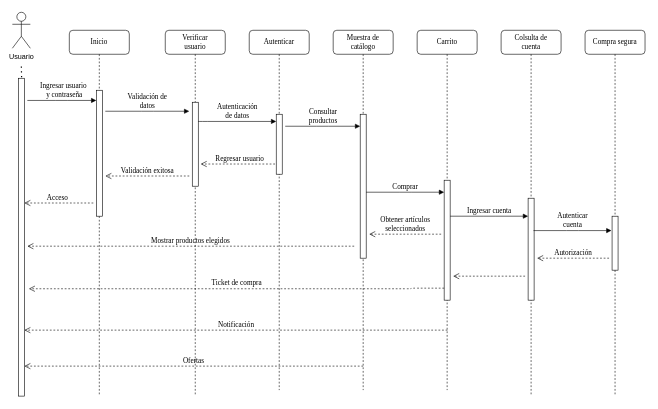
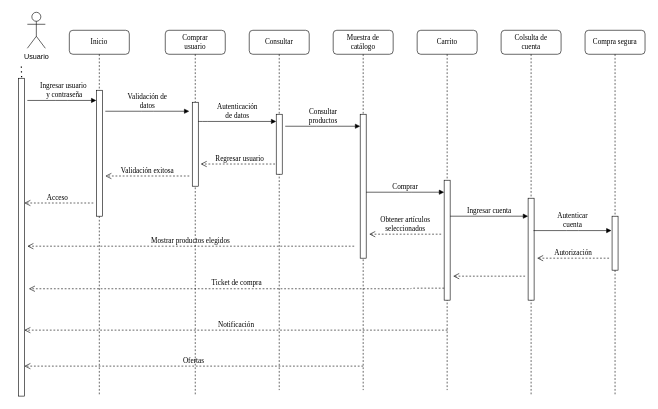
  <mxCell id="0" />
  <mxCell id="1" parent="0" />
  <mxCell id="2" value="Inicio" style="shape=umlLifeline;perimeter=lifelinePerimeter;whiteSpace=wrap;html=1;container=1;collapsible=0;recursiveResize=0;outlineConnect=0;rounded=1;shadow=0;comic=0;labelBackgroundColor=none;strokeWidth=1;fontFamily=Verdana;fontSize=12;align=center;" parent="1" vertex="1"><mxGeometry x="115" y="50" width="100" height="610" as="geometry" /></mxCell>
  <mxCell id="3" value="" style="html=1;points=[];perimeter=orthogonalPerimeter;rounded=0;shadow=0;comic=0;labelBackgroundColor=none;strokeWidth=1;fontFamily=Verdana;fontSize=12;align=center;" parent="2" vertex="1"><mxGeometry x="45" y="100" width="10" height="210" as="geometry" /></mxCell>
  <mxCell id="4" value="Acceso" style="html=1;verticalAlign=bottom;endArrow=open;dashed=1;endSize=8;labelBackgroundColor=none;fontFamily=Verdana;fontSize=12;edgeStyle=elbowEdgeStyle;elbow=horizontal;" edge="1" parent="2"><mxGeometry x="0.043" relative="1" as="geometry"><mxPoint x="-75" y="288" as="targetPoint" /><Array as="points"><mxPoint y="288" /><mxPoint x="30" y="288" /></Array><mxPoint x="40" y="288" as="sourcePoint" /><mxPoint as="offset" /></mxGeometry></mxCell>
  <mxCell id="5" value="Ingresar usuario&lt;br&gt;&amp;nbsp;y contraseña" style="html=1;verticalAlign=bottom;endArrow=block;labelBackgroundColor=none;fontFamily=Verdana;fontSize=12;edgeStyle=elbowEdgeStyle;elbow=vertical;" parent="2" edge="1"><mxGeometry x="0.043" relative="1" as="geometry"><mxPoint x="-70" y="117" as="sourcePoint" /><mxPoint x="45" y="117" as="targetPoint" /><mxPoint as="offset" /></mxGeometry></mxCell>
- <mxCell id="6" value="Verificar&lt;br&gt;usuario" style="shape=umlLifeline;perimeter=lifelinePerimeter;whiteSpace=wrap;html=1;container=1;collapsible=0;recursiveResize=0;outlineConnect=0;rounded=1;shadow=0;comic=0;labelBackgroundColor=none;strokeWidth=1;fontFamily=Verdana;fontSize=12;align=center;" parent="1" vertex="1"><mxGeometry x="275" y="50" width="100" height="610" as="geometry" /></mxCell>
+ <mxCell id="6" value="Comprar&lt;br&gt;usuario" style="shape=umlLifeline;perimeter=lifelinePerimeter;whiteSpace=wrap;html=1;container=1;collapsible=0;recursiveResize=0;outlineConnect=0;rounded=1;shadow=0;comic=0;labelBackgroundColor=none;strokeWidth=1;fontFamily=Verdana;fontSize=12;align=center;" parent="1" vertex="1"><mxGeometry x="275" y="50" width="100" height="610" as="geometry" /></mxCell>
  <mxCell id="7" value="" style="html=1;points=[];perimeter=orthogonalPerimeter;rounded=0;shadow=0;comic=0;labelBackgroundColor=none;strokeWidth=1;fontFamily=Verdana;fontSize=12;align=center;" parent="6" vertex="1"><mxGeometry x="45" y="120" width="10" height="140" as="geometry" /></mxCell>
  <mxCell id="8" value="Validación exitosa" style="html=1;verticalAlign=bottom;endArrow=open;dashed=1;endSize=8;labelBackgroundColor=none;fontFamily=Verdana;fontSize=12;edgeStyle=elbowEdgeStyle;elbow=vertical;" edge="1" parent="6"><mxGeometry relative="1" as="geometry"><mxPoint x="-100" y="243" as="targetPoint" /><Array as="points"><mxPoint y="243" /><mxPoint x="30" y="243" /></Array><mxPoint x="40" y="243" as="sourcePoint" /></mxGeometry></mxCell>
- <mxCell id="9" value="Autenticar" style="shape=umlLifeline;perimeter=lifelinePerimeter;whiteSpace=wrap;html=1;container=1;collapsible=0;recursiveResize=0;outlineConnect=0;rounded=1;shadow=0;comic=0;labelBackgroundColor=none;strokeWidth=1;fontFamily=Verdana;fontSize=12;align=center;" parent="1" vertex="1"><mxGeometry x="415" y="50" width="100" height="600" as="geometry" /></mxCell>
+ <mxCell id="9" value="Consultar" style="shape=umlLifeline;perimeter=lifelinePerimeter;whiteSpace=wrap;html=1;container=1;collapsible=0;recursiveResize=0;outlineConnect=0;rounded=1;shadow=0;comic=0;labelBackgroundColor=none;strokeWidth=1;fontFamily=Verdana;fontSize=12;align=center;" parent="1" vertex="1"><mxGeometry x="415" y="50" width="100" height="600" as="geometry" /></mxCell>
  <mxCell id="10" value="Regresar usuario" style="html=1;verticalAlign=bottom;endArrow=open;dashed=1;endSize=8;labelBackgroundColor=none;fontFamily=Verdana;fontSize=12;edgeStyle=elbowEdgeStyle;elbow=horizontal;entryX=1.211;entryY=0.615;entryDx=0;entryDy=0;entryPerimeter=0;" edge="1" parent="9"><mxGeometry relative="1" as="geometry"><mxPoint x="-81" y="223" as="targetPoint" /><Array as="points"><mxPoint x="7" y="222" /><mxPoint x="37" y="222" /></Array><mxPoint x="49" y="223" as="sourcePoint" /></mxGeometry></mxCell>
  <mxCell id="11" value="Muestra de&lt;br&gt;catálogo" style="shape=umlLifeline;perimeter=lifelinePerimeter;whiteSpace=wrap;html=1;container=1;collapsible=0;recursiveResize=0;outlineConnect=0;rounded=1;shadow=0;comic=0;labelBackgroundColor=none;strokeWidth=1;fontFamily=Verdana;fontSize=12;align=center;" parent="1" vertex="1"><mxGeometry x="555" y="50" width="100" height="600" as="geometry" /></mxCell>
  <mxCell id="12" value="" style="html=1;points=[];perimeter=orthogonalPerimeter;rounded=0;shadow=0;comic=0;labelBackgroundColor=none;strokeWidth=1;fontFamily=Verdana;fontSize=12;align=center;" parent="11" vertex="1"><mxGeometry x="45" y="140" width="10" height="240" as="geometry" /></mxCell>
  <mxCell id="13" value="Mostrar productos elegidos" style="html=1;verticalAlign=bottom;endArrow=open;dashed=1;endSize=8;labelBackgroundColor=none;fontFamily=Verdana;fontSize=12;edgeStyle=elbowEdgeStyle;elbow=horizontal;" edge="1" parent="11"><mxGeometry relative="1" as="geometry"><mxPoint x="-510" y="360" as="targetPoint" /><Array as="points"><mxPoint x="-20" y="360" /><mxPoint x="10" y="360" /></Array><mxPoint x="35" y="360" as="sourcePoint" /></mxGeometry></mxCell>
  <mxCell id="14" value="Notificación" style="html=1;verticalAlign=bottom;endArrow=open;dashed=1;endSize=8;labelBackgroundColor=none;fontFamily=Verdana;fontSize=12;edgeStyle=elbowEdgeStyle;elbow=horizontal;" edge="1" parent="11"><mxGeometry relative="1" as="geometry"><mxPoint x="-515" y="500" as="targetPoint" /><Array as="points"><mxPoint x="135.5" y="500" /><mxPoint x="165.5" y="500" /></Array><mxPoint x="190.5" y="500" as="sourcePoint" /></mxGeometry></mxCell>
  <mxCell id="15" value="Carrito" style="shape=umlLifeline;perimeter=lifelinePerimeter;whiteSpace=wrap;html=1;container=1;collapsible=0;recursiveResize=0;outlineConnect=0;rounded=1;shadow=0;comic=0;labelBackgroundColor=none;strokeWidth=1;fontFamily=Verdana;fontSize=12;align=center;" parent="1" vertex="1"><mxGeometry x="695" y="50" width="100" height="600" as="geometry" /></mxCell>
  <mxCell id="16" value="" style="html=1;points=[];perimeter=orthogonalPerimeter;rounded=0;shadow=0;comic=0;labelBackgroundColor=none;strokeWidth=1;fontFamily=Verdana;fontSize=12;align=center;" parent="15" vertex="1"><mxGeometry x="45" y="250" width="10" height="200" as="geometry" /></mxCell>
  <mxCell id="17" value="Obtener artículos &lt;br&gt;seleccionados" style="html=1;verticalAlign=bottom;endArrow=open;dashed=1;endSize=8;labelBackgroundColor=none;fontFamily=Verdana;fontSize=12;edgeStyle=elbowEdgeStyle;elbow=horizontal;" edge="1" parent="15"><mxGeometry relative="1" as="geometry"><mxPoint x="-80" y="340" as="targetPoint" /><Array as="points"><mxPoint x="-5" y="340" /><mxPoint x="25" y="340" /></Array><mxPoint x="40" y="340" as="sourcePoint" /></mxGeometry></mxCell>
  <mxCell id="18" value="Ticket de compra" style="html=1;verticalAlign=bottom;endArrow=open;dashed=1;endSize=8;labelBackgroundColor=none;fontFamily=Verdana;fontSize=12;edgeStyle=elbowEdgeStyle;elbow=horizontal;" edge="1" parent="15"><mxGeometry relative="1" as="geometry"><mxPoint x="-647.5" y="431" as="targetPoint" /><Array as="points"><mxPoint x="-10" y="430" /><mxPoint x="20" y="430" /></Array><mxPoint x="45" y="430" as="sourcePoint" /></mxGeometry></mxCell>
  <mxCell id="19" value="Colsulta de&lt;br&gt;cuenta" style="shape=umlLifeline;perimeter=lifelinePerimeter;whiteSpace=wrap;html=1;container=1;collapsible=0;recursiveResize=0;outlineConnect=0;rounded=1;shadow=0;comic=0;labelBackgroundColor=none;strokeWidth=1;fontFamily=Verdana;fontSize=12;align=center;" parent="1" vertex="1"><mxGeometry x="835" y="50" width="100" height="610" as="geometry" /></mxCell>
  <mxCell id="20" value="" style="html=1;points=[];perimeter=orthogonalPerimeter;rounded=0;shadow=0;comic=0;labelBackgroundColor=none;strokeColor=#000000;strokeWidth=1;fillColor=#FFFFFF;fontFamily=Verdana;fontSize=12;fontColor=#000000;align=center;" parent="19" vertex="1"><mxGeometry x="45" y="280" width="10" height="170" as="geometry" /></mxCell>
  <mxCell id="21" value="Ingresar cuenta" style="html=1;verticalAlign=bottom;endArrow=block;entryX=0;entryY=0;labelBackgroundColor=none;fontFamily=Verdana;fontSize=12;edgeStyle=elbowEdgeStyle;elbow=vertical;" edge="1" parent="19"><mxGeometry relative="1" as="geometry"><mxPoint x="-85" y="310" as="sourcePoint" /><mxPoint x="45" y="310" as="targetPoint" /></mxGeometry></mxCell>
  <mxCell id="22" value="" style="html=1;verticalAlign=bottom;endArrow=open;dashed=1;endSize=8;labelBackgroundColor=none;fontFamily=Verdana;fontSize=12;edgeStyle=elbowEdgeStyle;elbow=horizontal;" edge="1" parent="19"><mxGeometry relative="1" as="geometry"><mxPoint x="-80" y="410" as="targetPoint" /><Array as="points"><mxPoint x="-5" y="410" /><mxPoint x="25" y="410" /></Array><mxPoint x="40" y="410" as="sourcePoint" /><mxPoint as="offset" /></mxGeometry></mxCell>
  <mxCell id="23" value="" style="html=1;points=[];perimeter=orthogonalPerimeter;rounded=0;shadow=0;comic=0;labelBackgroundColor=none;strokeWidth=1;fontFamily=Verdana;fontSize=12;align=center;" parent="1" vertex="1"><mxGeometry x="460" y="190" width="10" height="100" as="geometry" /></mxCell>
  <mxCell id="24" value="Autenticación&lt;br&gt;de datos" style="html=1;verticalAlign=bottom;endArrow=block;labelBackgroundColor=none;fontFamily=Verdana;fontSize=12;edgeStyle=elbowEdgeStyle;elbow=vertical;" parent="1" edge="1"><mxGeometry relative="1" as="geometry"><mxPoint x="330" y="202" as="sourcePoint" /><Array as="points"><mxPoint x="335" y="202" /></Array><mxPoint x="460" y="202" as="targetPoint" /></mxGeometry></mxCell>
  <mxCell id="25" value="Consultar &lt;br&gt;productos" style="html=1;verticalAlign=bottom;endArrow=block;entryX=0;entryY=0;labelBackgroundColor=none;fontFamily=Verdana;fontSize=12;edgeStyle=elbowEdgeStyle;elbow=vertical;" parent="1" edge="1"><mxGeometry relative="1" as="geometry"><mxPoint x="475" y="210" as="sourcePoint" /><mxPoint x="600" y="210" as="targetPoint" /></mxGeometry></mxCell>
  <mxCell id="26" value="Validación de&lt;br&gt;datos" style="html=1;verticalAlign=bottom;endArrow=block;labelBackgroundColor=none;fontFamily=Verdana;fontSize=12;edgeStyle=elbowEdgeStyle;elbow=vertical;" parent="1" edge="1"><mxGeometry relative="1" as="geometry"><mxPoint x="175" y="185" as="sourcePoint" /><mxPoint x="315" y="185" as="targetPoint" /></mxGeometry></mxCell>
- <mxCell id="27" value="Usuario" style="shape=umlActor;verticalLabelPosition=bottom;verticalAlign=top;html=1;" vertex="1" parent="1"><mxGeometry x="20" y="20" width="30" height="60" as="geometry" /></mxCell>
+ <mxCell id="27" value="Usuario" style="shape=umlActor;verticalLabelPosition=bottom;verticalAlign=top;html=1;" vertex="1" parent="1"><mxGeometry x="45" y="20" width="30" height="60" as="geometry" /></mxCell>
  <mxCell id="28" value="" style="html=1;points=[];perimeter=orthogonalPerimeter;rounded=0;shadow=0;comic=0;labelBackgroundColor=none;strokeWidth=1;fontFamily=Verdana;fontSize=12;align=center;" vertex="1" parent="1"><mxGeometry x="30" y="130" width="10" height="530" as="geometry" /></mxCell>
  <mxCell id="29" value="" style="endArrow=none;dashed=1;html=1;dashPattern=1 3;strokeWidth=2;rounded=0;exitX=0.542;exitY=-0.003;exitDx=0;exitDy=0;exitPerimeter=0;" edge="1" parent="1" source="28"><mxGeometry width="50" height="50" relative="1" as="geometry"><mxPoint x="37" y="126.88" as="sourcePoint" /><mxPoint x="35" y="110" as="targetPoint" /></mxGeometry></mxCell>
  <mxCell id="30" value="Compra segura" style="shape=umlLifeline;perimeter=lifelinePerimeter;whiteSpace=wrap;html=1;container=1;collapsible=0;recursiveResize=0;outlineConnect=0;rounded=1;shadow=0;comic=0;labelBackgroundColor=none;strokeWidth=1;fontFamily=Verdana;fontSize=12;align=center;" vertex="1" parent="1"><mxGeometry x="975" y="50" width="100" height="610" as="geometry" /></mxCell>
  <mxCell id="31" value="" style="html=1;points=[];perimeter=orthogonalPerimeter;rounded=0;shadow=0;comic=0;labelBackgroundColor=none;strokeColor=#000000;strokeWidth=1;fillColor=#FFFFFF;fontFamily=Verdana;fontSize=12;fontColor=#000000;align=center;" vertex="1" parent="30"><mxGeometry x="45" y="310" width="10" height="90" as="geometry" /></mxCell>
  <mxCell id="32" value="Comprar" style="html=1;verticalAlign=bottom;endArrow=block;entryX=0;entryY=0;labelBackgroundColor=none;fontFamily=Verdana;fontSize=12;edgeStyle=elbowEdgeStyle;elbow=vertical;" edge="1" parent="1"><mxGeometry relative="1" as="geometry"><mxPoint x="610" y="320" as="sourcePoint" /><mxPoint x="740" y="320" as="targetPoint" /></mxGeometry></mxCell>
  <mxCell id="33" value="Autenticar&lt;br&gt;cuenta" style="html=1;verticalAlign=bottom;endArrow=block;entryX=0;entryY=0;labelBackgroundColor=none;fontFamily=Verdana;fontSize=12;edgeStyle=elbowEdgeStyle;elbow=vertical;" edge="1" parent="1"><mxGeometry relative="1" as="geometry"><mxPoint x="889" y="384" as="sourcePoint" /><mxPoint x="1019" y="384" as="targetPoint" /></mxGeometry></mxCell>
  <mxCell id="34" value="Ofertas" style="html=1;verticalAlign=bottom;endArrow=open;dashed=1;endSize=8;labelBackgroundColor=none;fontFamily=Verdana;fontSize=12;edgeStyle=elbowEdgeStyle;elbow=horizontal;" edge="1" parent="1"><mxGeometry relative="1" as="geometry"><mxPoint x="40" y="610" as="targetPoint" /><Array as="points" /><mxPoint x="605" y="610" as="sourcePoint" /></mxGeometry></mxCell>
  <mxCell id="35" value="Autorización" style="html=1;verticalAlign=bottom;endArrow=open;dashed=1;endSize=8;labelBackgroundColor=none;fontFamily=Verdana;fontSize=12;edgeStyle=elbowEdgeStyle;elbow=horizontal;" edge="1" parent="1"><mxGeometry relative="1" as="geometry"><mxPoint x="895" y="430" as="targetPoint" /><Array as="points"><mxPoint x="970" y="430" /><mxPoint x="1000" y="430" /></Array><mxPoint x="1015" y="430" as="sourcePoint" /></mxGeometry></mxCell>
